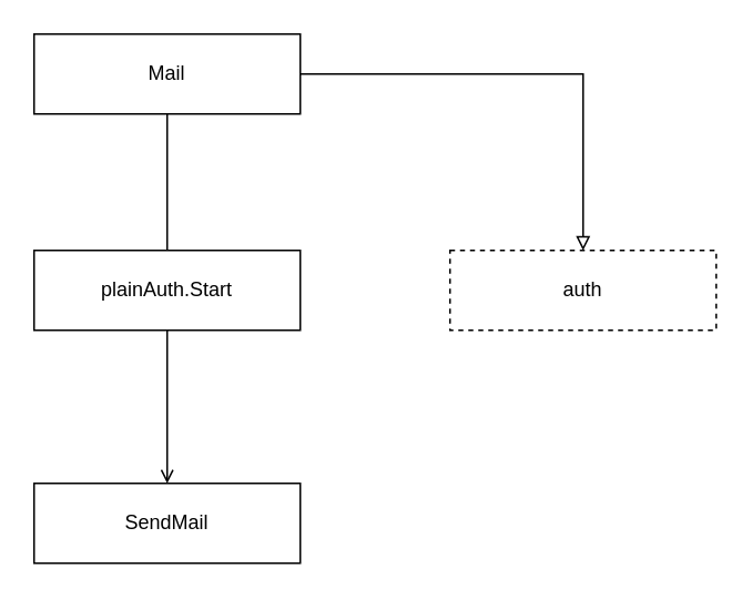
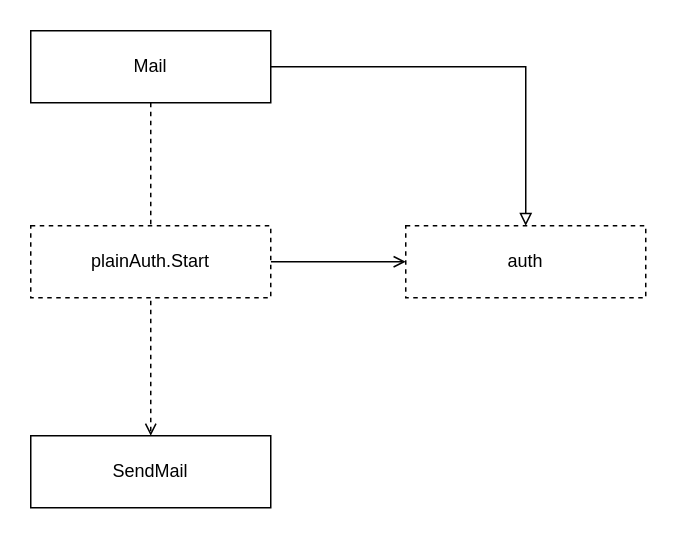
  <mxCell id="0" />
  <mxCell id="1" parent="0" />
  <mxCell id="2" value="auth" style="rounded=0;whiteSpace=wrap;html=1;dashed=1;" vertex="1" parent="1"><mxGeometry x="270" y="150" width="160" height="48" as="geometry" /></mxCell>
  <mxCell id="3" style="edgeStyle=orthogonalEdgeStyle;rounded=0;orthogonalLoop=1;jettySize=auto;html=1;exitX=1;exitY=0.5;exitDx=0;exitDy=0;endArrow=block;endFill=0;" edge="1" parent="1" source="5" target="2"><mxGeometry relative="1" as="geometry" /></mxCell>
- <mxCell id="4" style="edgeStyle=orthogonalEdgeStyle;rounded=0;orthogonalLoop=1;jettySize=auto;html=1;exitX=0.5;exitY=1;exitDx=0;exitDy=0;endArrow=open;endFill=0;" edge="1" parent="1" source="5" target="6"><mxGeometry relative="1" as="geometry" /></mxCell>
+ <mxCell id="4" style="edgeStyle=orthogonalEdgeStyle;rounded=0;orthogonalLoop=1;jettySize=auto;html=1;exitX=0.5;exitY=1;exitDx=0;exitDy=0;endArrow=open;endFill=0;dashed=1;" edge="1" parent="1" source="5" target="6"><mxGeometry relative="1" as="geometry" /></mxCell>
  <mxCell id="5" value="Mail" style="rounded=0;whiteSpace=wrap;html=1;strokeColor=#000000;" vertex="1" parent="1"><mxGeometry x="20" y="20" width="160" height="48" as="geometry" /></mxCell>
  <mxCell id="6" value="SendMail" style="rounded=0;whiteSpace=wrap;html=1;strokeColor=#000000;" vertex="1" parent="1"><mxGeometry x="20" y="290" width="160" height="48" as="geometry" /></mxCell>
- <mxCell id="8" value="plainAuth.Start" style="rounded=0;whiteSpace=wrap;html=1;strokeColor=#000000;" vertex="1" parent="1"><mxGeometry x="20" y="150" width="160" height="48" as="geometry" /></mxCell>
+ <mxCell id="7" style="edgeStyle=orthogonalEdgeStyle;rounded=0;orthogonalLoop=1;jettySize=auto;html=1;exitX=1;exitY=0.5;exitDx=0;exitDy=0;entryX=0;entryY=0.5;entryDx=0;entryDy=0;endArrow=open;endFill=0;" edge="1" parent="1" source="8" target="2"><mxGeometry relative="1" as="geometry" /></mxCell>
+ <mxCell id="8" value="plainAuth.Start" style="rounded=0;whiteSpace=wrap;html=1;strokeColor=#000000;dashed=1;" vertex="1" parent="1"><mxGeometry x="20" y="150" width="160" height="48" as="geometry" /></mxCell>
